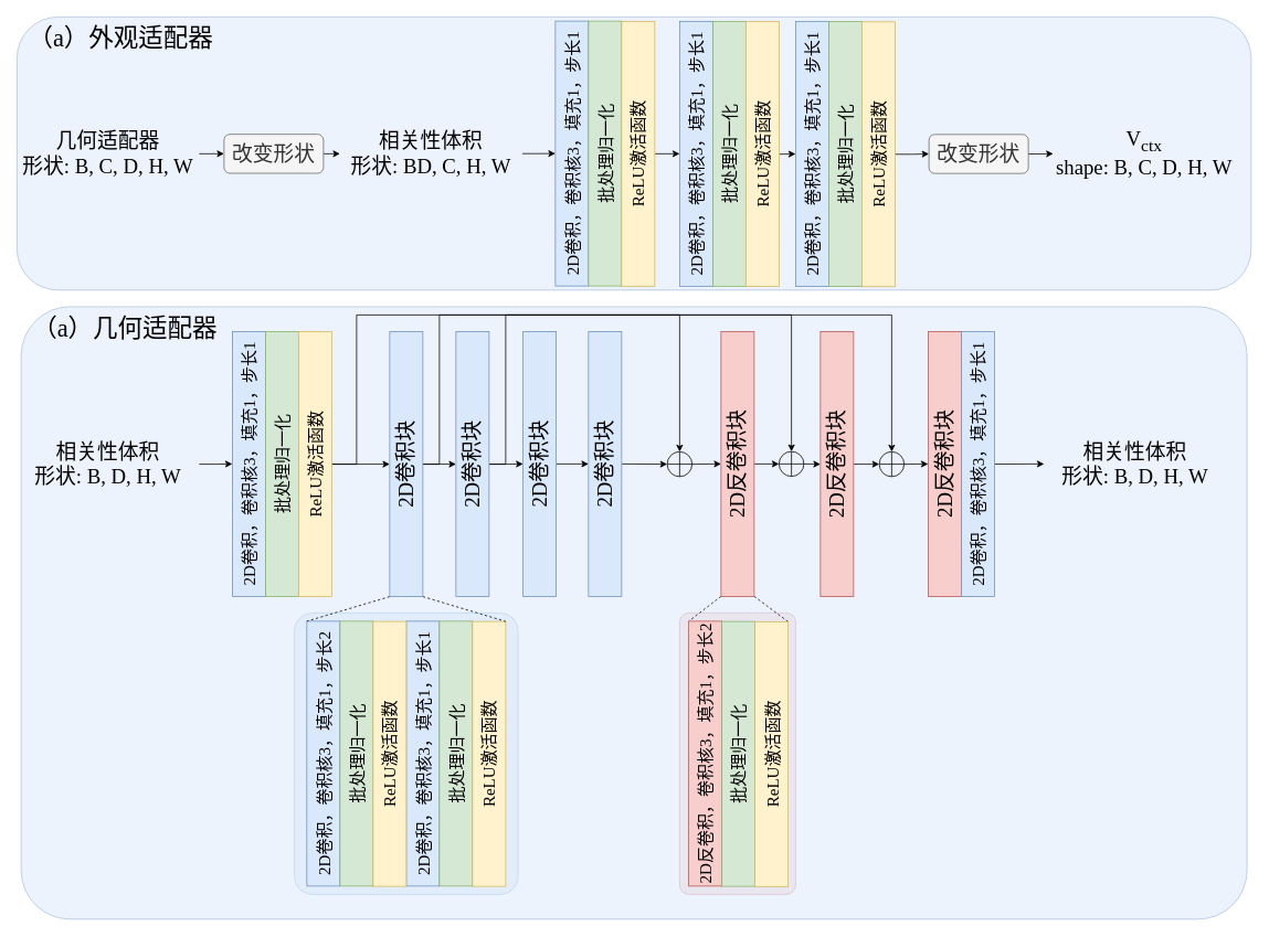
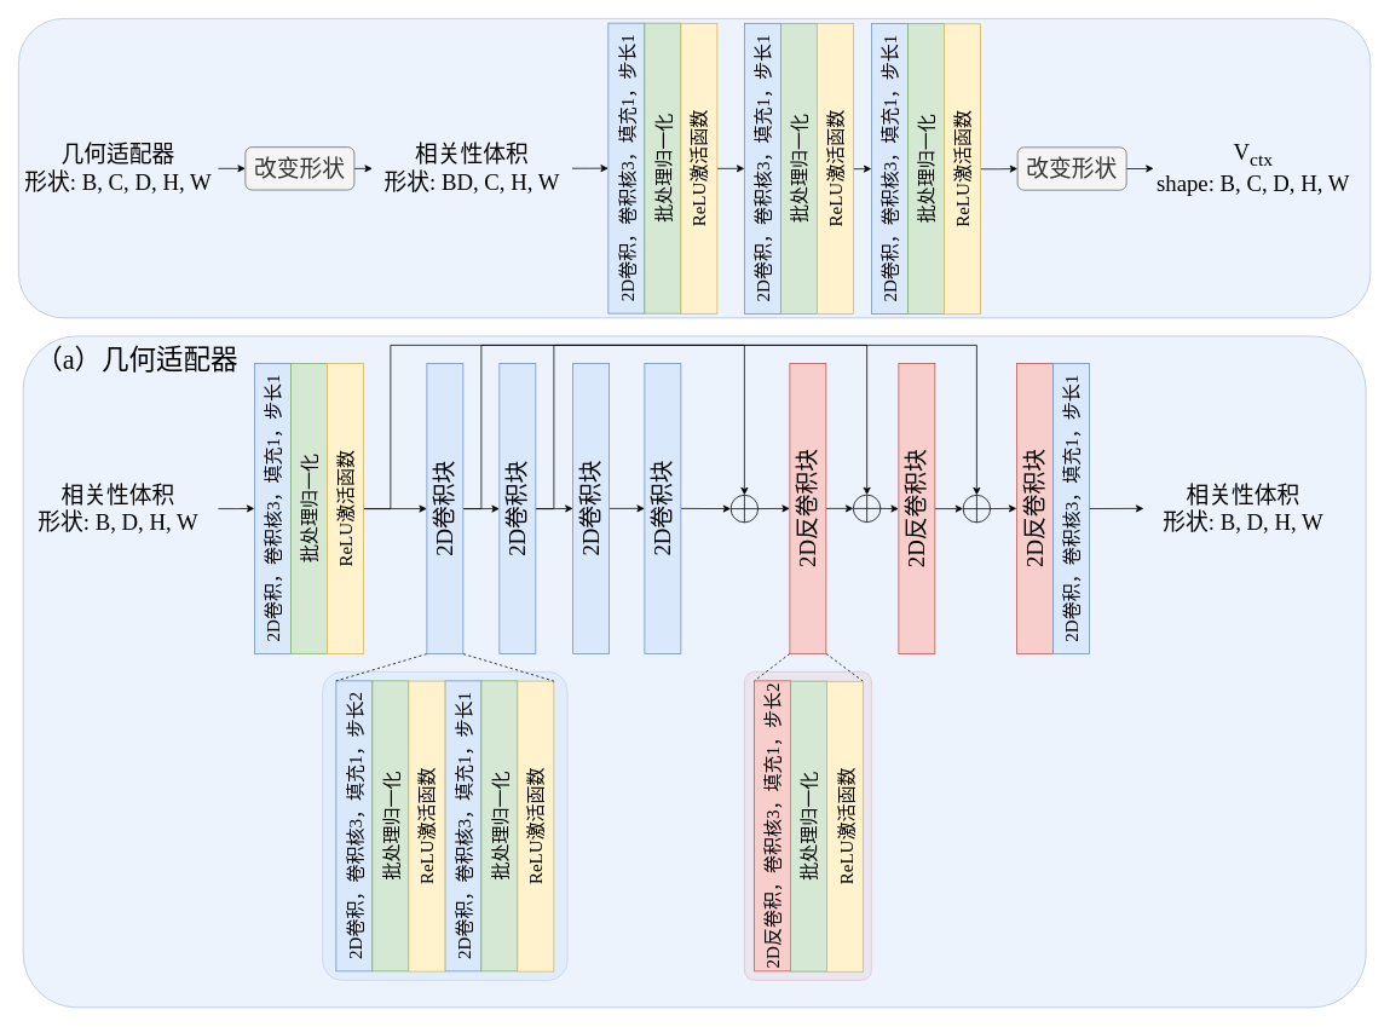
  <mxCell id="0" />
  <mxCell id="1" parent="0" />
  <mxCell id="2" value="" style="rounded=1;whiteSpace=wrap;html=1;fillColor=#f8cecc;strokeColor=#b85450;opacity=50;arcSize=8;" vertex="1" parent="1"><mxGeometry x="820" y="740" width="140" height="340" as="geometry" /></mxCell>
  <mxCell id="3" value="" style="rounded=1;whiteSpace=wrap;html=1;fillColor=#dae8fc;strokeColor=#6c8ebf;opacity=50;arcSize=8;" vertex="1" parent="1"><mxGeometry x="355" y="740" width="270" height="340" as="geometry" /></mxCell>
  <mxCell id="4" value="" style="rounded=1;whiteSpace=wrap;html=1;fillColor=#dae8fc;strokeColor=#6c8ebf;opacity=50;arcSize=8;" parent="1" vertex="1"><mxGeometry x="25" y="370" width="1480" height="740" as="geometry" /></mxCell>
  <mxCell id="5" value="" style="rounded=1;whiteSpace=wrap;html=1;fillColor=#dae8fc;strokeColor=#6c8ebf;opacity=50;" parent="1" vertex="1"><mxGeometry x="20" y="20" width="1490" height="330" as="geometry" /></mxCell>
  <mxCell id="6" value="&lt;font&gt;2D卷积，卷积核3，填充1，步长1&lt;/font&gt;" style="rounded=0;whiteSpace=wrap;html=1;rotation=-90;fontSize=20;fontFamily=Times New Roman;fillColor=#dae8fc;strokeColor=#6c8ebf;" parent="1" vertex="1"><mxGeometry x="530" y="165" width="320" height="40" as="geometry" /></mxCell>
  <mxCell id="7" value="" style="endArrow=classic;html=1;rounded=0;entryX=0;entryY=0.5;entryDx=0;entryDy=0;exitX=1;exitY=0.5;exitDx=0;exitDy=0;" parent="1" source="8" target="10" edge="1"><mxGeometry width="50" height="50" relative="1" as="geometry"><mxPoint x="320" y="209.99" as="sourcePoint" /><mxPoint x="310" y="179.99" as="targetPoint" /></mxGeometry></mxCell>
  <mxCell id="8" value="几何适配器&lt;div&gt;形状: B, C, D, H, W&lt;/div&gt;" style="text;html=1;align=center;verticalAlign=middle;whiteSpace=wrap;rounded=0;fontFamily=Times New Roman;fontSize=25;" parent="1" vertex="1"><mxGeometry x="20" y="152.62" width="220" height="65.26" as="geometry" /></mxCell>
  <mxCell id="9" style="edgeStyle=orthogonalEdgeStyle;rounded=0;orthogonalLoop=1;jettySize=auto;html=1;entryX=0;entryY=0.5;entryDx=0;entryDy=0;" parent="1" source="10" target="12" edge="1"><mxGeometry relative="1" as="geometry" /></mxCell>
  <mxCell id="10" value="改变形状" style="rounded=1;whiteSpace=wrap;html=1;fontFamily=Times New Roman;fontSize=25;fillColor=#f5f5f5;fontColor=#333333;strokeColor=#666666;" parent="1" vertex="1"><mxGeometry x="270" y="161.73" width="120" height="47.11" as="geometry" /></mxCell>
  <mxCell id="11" style="edgeStyle=orthogonalEdgeStyle;rounded=0;orthogonalLoop=1;jettySize=auto;html=1;entryX=0.5;entryY=0;entryDx=0;entryDy=0;" parent="1" source="12" target="6" edge="1"><mxGeometry relative="1" as="geometry" /></mxCell>
  <mxCell id="12" value="相关性体积&lt;div&gt;形状: BD, C, H, W&lt;/div&gt;" style="text;html=1;align=center;verticalAlign=middle;whiteSpace=wrap;rounded=0;fontFamily=Times New Roman;fontSize=25;" parent="1" vertex="1"><mxGeometry x="410" y="152.37" width="220" height="65.26" as="geometry" /></mxCell>
  <mxCell id="13" value="批处理归一化" style="rounded=0;whiteSpace=wrap;html=1;rotation=-90;fontSize=20;fontFamily=Times New Roman;fillColor=#d5e8d4;strokeColor=#82b366;" parent="1" vertex="1"><mxGeometry x="570" y="165" width="320" height="40" as="geometry" /></mxCell>
  <mxCell id="14" style="rounded=0;orthogonalLoop=1;jettySize=auto;html=1;entryX=0.5;entryY=0;entryDx=0;entryDy=0;" parent="1" source="15" target="22" edge="1"><mxGeometry relative="1" as="geometry"><mxPoint x="820" y="185.26" as="targetPoint" /></mxGeometry></mxCell>
  <mxCell id="15" value="ReLU激活函数" style="rounded=0;whiteSpace=wrap;html=1;rotation=-90;fontSize=20;fontFamily=Times New Roman;fillColor=#fff2cc;strokeColor=#d6b656;" parent="1" vertex="1"><mxGeometry x="610" y="165.29" width="320" height="40" as="geometry" /></mxCell>
  <mxCell id="16" style="edgeStyle=orthogonalEdgeStyle;rounded=0;orthogonalLoop=1;jettySize=auto;html=1;entryX=0.5;entryY=0;entryDx=0;entryDy=0;" parent="1" target="25" edge="1"><mxGeometry relative="1" as="geometry"><mxPoint x="910" y="185.273" as="sourcePoint" /><mxPoint x="960" y="185.27" as="targetPoint" /></mxGeometry></mxCell>
  <mxCell id="17" style="edgeStyle=orthogonalEdgeStyle;rounded=0;orthogonalLoop=1;jettySize=auto;html=1;entryX=0;entryY=0.5;entryDx=0;entryDy=0;exitX=0.5;exitY=1;exitDx=0;exitDy=0;" parent="1" source="27" target="19" edge="1"><mxGeometry relative="1" as="geometry"><mxPoint x="1191" y="210.52" as="targetPoint" /><mxPoint x="1101" y="185.547" as="sourcePoint" /></mxGeometry></mxCell>
  <mxCell id="18" style="edgeStyle=orthogonalEdgeStyle;rounded=0;orthogonalLoop=1;jettySize=auto;html=1;entryX=0;entryY=0.5;entryDx=0;entryDy=0;" parent="1" source="19" target="20" edge="1"><mxGeometry relative="1" as="geometry" /></mxCell>
  <mxCell id="19" value="改变形状" style="rounded=1;whiteSpace=wrap;html=1;fontFamily=Times New Roman;fontSize=25;fillColor=#f5f5f5;fontColor=#333333;strokeColor=#666666;" parent="1" vertex="1"><mxGeometry x="1121" y="161.94" width="120" height="47.11" as="geometry" /></mxCell>
  <mxCell id="20" value="V&lt;sub&gt;ctx&lt;/sub&gt;&lt;div&gt;shape: B, C, D, H, W&lt;/div&gt;" style="text;html=1;align=center;verticalAlign=middle;whiteSpace=wrap;rounded=0;fontFamily=Times New Roman;fontSize=25;" parent="1" vertex="1"><mxGeometry x="1271" y="152.62" width="220" height="65.26" as="geometry" /></mxCell>
- <mxCell id="21" value="&lt;font&gt;（a）外观适配器&lt;/font&gt;" style="text;html=1;align=center;verticalAlign=middle;resizable=0;points=[];autosize=1;strokeColor=none;fillColor=none;fontSize=30;fontFamily=Times New Roman;" parent="1" vertex="1"><mxGeometry x="20" y="20" width="250" height="50" as="geometry" /></mxCell>
  <mxCell id="22" value="&lt;font&gt;2D卷积，卷积核3，填充1，步长1&lt;/font&gt;" style="rounded=0;whiteSpace=wrap;html=1;rotation=-90;fontSize=20;fontFamily=Times New Roman;fillColor=#dae8fc;strokeColor=#6c8ebf;" vertex="1" parent="1"><mxGeometry x="680" y="165.29" width="320" height="40" as="geometry" /></mxCell>
  <mxCell id="23" value="批处理归一化" style="rounded=0;whiteSpace=wrap;html=1;rotation=-90;fontSize=20;fontFamily=Times New Roman;fillColor=#d5e8d4;strokeColor=#82b366;" vertex="1" parent="1"><mxGeometry x="720" y="165.29" width="320" height="40" as="geometry" /></mxCell>
  <mxCell id="24" value="ReLU激活函数" style="rounded=0;whiteSpace=wrap;html=1;rotation=-90;fontSize=20;fontFamily=Times New Roman;fillColor=#fff2cc;strokeColor=#d6b656;" vertex="1" parent="1"><mxGeometry x="760" y="165.58" width="320" height="40" as="geometry" /></mxCell>
  <mxCell id="25" value="&lt;font&gt;2D卷积，卷积核3，填充1，步长1&lt;/font&gt;" style="rounded=0;whiteSpace=wrap;html=1;rotation=-90;fontSize=20;fontFamily=Times New Roman;fillColor=#dae8fc;strokeColor=#6c8ebf;" vertex="1" parent="1"><mxGeometry x="820" y="165.58" width="320" height="40" as="geometry" /></mxCell>
  <mxCell id="26" value="批处理归一化" style="rounded=0;whiteSpace=wrap;html=1;rotation=-90;fontSize=20;fontFamily=Times New Roman;fillColor=#d5e8d4;strokeColor=#82b366;" vertex="1" parent="1"><mxGeometry x="860" y="165.58" width="320" height="40" as="geometry" /></mxCell>
  <mxCell id="27" value="ReLU激活函数" style="rounded=0;whiteSpace=wrap;html=1;rotation=-90;fontSize=20;fontFamily=Times New Roman;fillColor=#fff2cc;strokeColor=#d6b656;" vertex="1" parent="1"><mxGeometry x="900" y="165.87" width="320" height="40" as="geometry" /></mxCell>
  <mxCell id="28" value="&lt;font&gt;2D卷积，卷积核3，填充1，步长1&lt;/font&gt;" style="rounded=0;whiteSpace=wrap;html=1;rotation=-90;fontSize=20;fontFamily=Times New Roman;fillColor=#dae8fc;strokeColor=#6c8ebf;" vertex="1" parent="1"><mxGeometry x="350" y="890" width="320" height="40" as="geometry" /></mxCell>
  <mxCell id="29" value="批处理归一化" style="rounded=0;whiteSpace=wrap;html=1;rotation=-90;fontSize=20;fontFamily=Times New Roman;fillColor=#d5e8d4;strokeColor=#82b366;" vertex="1" parent="1"><mxGeometry x="390" y="890" width="320" height="40" as="geometry" /></mxCell>
  <mxCell id="30" value="ReLU激活函数" style="rounded=0;whiteSpace=wrap;html=1;rotation=-90;fontSize=20;fontFamily=Times New Roman;fillColor=#fff2cc;strokeColor=#d6b656;" vertex="1" parent="1"><mxGeometry x="430" y="890.29" width="320" height="40" as="geometry" /></mxCell>
  <mxCell id="31" value="&lt;font&gt;2D卷积，卷积核3，填充1，步长2&lt;/font&gt;" style="rounded=0;whiteSpace=wrap;html=1;rotation=-90;fontSize=20;fontFamily=Times New Roman;fillColor=#dae8fc;strokeColor=#6c8ebf;" vertex="1" parent="1"><mxGeometry x="230" y="890" width="320" height="40" as="geometry" /></mxCell>
  <mxCell id="32" value="批处理归一化" style="rounded=0;whiteSpace=wrap;html=1;rotation=-90;fontSize=20;fontFamily=Times New Roman;fillColor=#d5e8d4;strokeColor=#82b366;" vertex="1" parent="1"><mxGeometry x="270" y="890" width="320" height="40" as="geometry" /></mxCell>
  <mxCell id="33" value="ReLU激活函数" style="rounded=0;whiteSpace=wrap;html=1;rotation=-90;fontSize=20;fontFamily=Times New Roman;fillColor=#fff2cc;strokeColor=#d6b656;" vertex="1" parent="1"><mxGeometry x="310" y="890.29" width="320" height="40" as="geometry" /></mxCell>
  <mxCell id="34" value="&lt;font&gt;2D卷积，卷积核3，填充1，步长1&lt;/font&gt;" style="rounded=0;whiteSpace=wrap;html=1;rotation=-90;fontSize=20;fontFamily=Times New Roman;fillColor=#dae8fc;strokeColor=#6c8ebf;" vertex="1" parent="1"><mxGeometry x="140" y="540" width="320" height="40" as="geometry" /></mxCell>
  <mxCell id="35" value="批处理归一化" style="rounded=0;whiteSpace=wrap;html=1;rotation=-90;fontSize=20;fontFamily=Times New Roman;fillColor=#d5e8d4;strokeColor=#82b366;" vertex="1" parent="1"><mxGeometry x="180" y="540" width="320" height="40" as="geometry" /></mxCell>
  <mxCell id="36" style="rounded=0;orthogonalLoop=1;jettySize=auto;html=1;exitX=0.5;exitY=1;exitDx=0;exitDy=0;entryX=0.5;entryY=0;entryDx=0;entryDy=0;" edge="1" parent="1" source="38" target="45"><mxGeometry relative="1" as="geometry" /></mxCell>
  <mxCell id="37" style="edgeStyle=orthogonalEdgeStyle;shape=connector;rounded=0;orthogonalLoop=1;jettySize=auto;html=1;exitX=0.5;exitY=1;exitDx=0;exitDy=0;entryX=0.5;entryY=0;entryDx=0;entryDy=0;strokeColor=default;align=center;verticalAlign=middle;fontFamily=Helvetica;fontSize=11;fontColor=default;labelBackgroundColor=default;endArrow=classic;" edge="1" parent="1" source="38" target="64"><mxGeometry relative="1" as="geometry"><Array as="points"><mxPoint x="430" y="560" /><mxPoint x="430" y="380" /><mxPoint x="1076" y="380" /></Array></mxGeometry></mxCell>
  <mxCell id="38" value="ReLU激活函数" style="rounded=0;whiteSpace=wrap;html=1;rotation=-90;fontSize=20;fontFamily=Times New Roman;fillColor=#fff2cc;strokeColor=#d6b656;" vertex="1" parent="1"><mxGeometry x="220" y="540.29" width="320" height="40" as="geometry" /></mxCell>
  <mxCell id="39" style="edgeStyle=orthogonalEdgeStyle;rounded=0;orthogonalLoop=1;jettySize=auto;html=1;exitX=1;exitY=0.5;exitDx=0;exitDy=0;entryX=0.5;entryY=0;entryDx=0;entryDy=0;" edge="1" parent="1" source="40" target="34"><mxGeometry relative="1" as="geometry" /></mxCell>
  <mxCell id="40" value="相关性体积&lt;br&gt;&lt;div&gt;形状: B, D, H, W&lt;/div&gt;" style="text;html=1;align=center;verticalAlign=middle;whiteSpace=wrap;rounded=0;fontFamily=Times New Roman;fontSize=25;" vertex="1" parent="1"><mxGeometry x="20" y="527.66" width="220" height="65.26" as="geometry" /></mxCell>
  <mxCell id="41" style="edgeStyle=orthogonalEdgeStyle;rounded=0;orthogonalLoop=1;jettySize=auto;html=1;exitX=0.5;exitY=1;exitDx=0;exitDy=0;entryX=0.5;entryY=0;entryDx=0;entryDy=0;" edge="1" parent="1" source="45" target="48"><mxGeometry relative="1" as="geometry" /></mxCell>
  <mxCell id="42" style="rounded=0;orthogonalLoop=1;jettySize=auto;html=1;exitX=0;exitY=0;exitDx=0;exitDy=0;entryX=1;entryY=0;entryDx=0;entryDy=0;endArrow=none;startFill=0;dashed=1;" edge="1" parent="1" source="45" target="31"><mxGeometry relative="1" as="geometry" /></mxCell>
  <mxCell id="43" style="edgeStyle=none;shape=connector;rounded=0;orthogonalLoop=1;jettySize=auto;html=1;exitX=0;exitY=1;exitDx=0;exitDy=0;entryX=1;entryY=1;entryDx=0;entryDy=0;dashed=1;strokeColor=default;align=center;verticalAlign=middle;fontFamily=Helvetica;fontSize=11;fontColor=default;labelBackgroundColor=default;startFill=0;endArrow=none;" edge="1" parent="1" source="45" target="30"><mxGeometry relative="1" as="geometry" /></mxCell>
  <mxCell id="44" style="edgeStyle=orthogonalEdgeStyle;shape=connector;rounded=0;orthogonalLoop=1;jettySize=auto;html=1;entryX=0.5;entryY=0;entryDx=0;entryDy=0;strokeColor=default;align=center;verticalAlign=middle;fontFamily=Helvetica;fontSize=11;fontColor=default;labelBackgroundColor=default;endArrow=classic;exitX=0.5;exitY=1;exitDx=0;exitDy=0;" edge="1" parent="1" source="45" target="60"><mxGeometry relative="1" as="geometry"><Array as="points"><mxPoint x="530" y="560" /><mxPoint x="530" y="380" /><mxPoint x="955" y="380" /></Array></mxGeometry></mxCell>
  <mxCell id="45" value="2D卷积块" style="rounded=0;whiteSpace=wrap;html=1;rotation=-90;fontSize=25;fontFamily=Times New Roman;fillColor=#dae8fc;strokeColor=#6c8ebf;" vertex="1" parent="1"><mxGeometry x="330" y="540.29" width="320" height="40" as="geometry" /></mxCell>
  <mxCell id="46" style="edgeStyle=orthogonalEdgeStyle;rounded=0;orthogonalLoop=1;jettySize=auto;html=1;entryX=0.5;entryY=0;entryDx=0;entryDy=0;" edge="1" parent="1" source="48" target="50"><mxGeometry relative="1" as="geometry" /></mxCell>
  <mxCell id="47" style="edgeStyle=orthogonalEdgeStyle;shape=connector;rounded=0;orthogonalLoop=1;jettySize=auto;html=1;exitX=0.5;exitY=1;exitDx=0;exitDy=0;entryX=0.5;entryY=0;entryDx=0;entryDy=0;strokeColor=default;align=center;verticalAlign=middle;fontFamily=Helvetica;fontSize=11;fontColor=default;labelBackgroundColor=default;endArrow=classic;" edge="1" parent="1" source="48" target="54"><mxGeometry relative="1" as="geometry"><Array as="points"><mxPoint x="610" y="560" /><mxPoint x="610" y="380" /><mxPoint x="820" y="380" /></Array></mxGeometry></mxCell>
  <mxCell id="48" value="2D卷积块" style="rounded=0;whiteSpace=wrap;html=1;rotation=-90;fontSize=25;fontFamily=Times New Roman;fillColor=#dae8fc;strokeColor=#6c8ebf;" vertex="1" parent="1"><mxGeometry x="410" y="540.29" width="320" height="40" as="geometry" /></mxCell>
  <mxCell id="49" style="rounded=0;orthogonalLoop=1;jettySize=auto;html=1;entryX=0.5;entryY=0;entryDx=0;entryDy=0;" edge="1" parent="1" source="50" target="52"><mxGeometry relative="1" as="geometry" /></mxCell>
  <mxCell id="50" value="2D卷积块" style="rounded=0;whiteSpace=wrap;html=1;rotation=-90;fontSize=25;fontFamily=Times New Roman;fillColor=#dae8fc;strokeColor=#6c8ebf;" vertex="1" parent="1"><mxGeometry x="491" y="540" width="320" height="40" as="geometry" /></mxCell>
  <mxCell id="51" style="edgeStyle=none;shape=connector;rounded=0;orthogonalLoop=1;jettySize=auto;html=1;exitX=0.5;exitY=1;exitDx=0;exitDy=0;entryX=0;entryY=0.5;entryDx=0;entryDy=0;strokeColor=default;align=center;verticalAlign=middle;fontFamily=Helvetica;fontSize=11;fontColor=default;labelBackgroundColor=default;endArrow=classic;" edge="1" parent="1" source="52" target="54"><mxGeometry relative="1" as="geometry" /></mxCell>
  <mxCell id="52" value="2D卷积块" style="rounded=0;whiteSpace=wrap;html=1;rotation=-90;fontSize=25;fontFamily=Times New Roman;fillColor=#dae8fc;strokeColor=#6c8ebf;" vertex="1" parent="1"><mxGeometry x="570" y="540" width="320" height="40" as="geometry" /></mxCell>
  <mxCell id="53" style="edgeStyle=none;shape=connector;rounded=0;orthogonalLoop=1;jettySize=auto;html=1;entryX=0.5;entryY=0;entryDx=0;entryDy=0;strokeColor=default;align=center;verticalAlign=middle;fontFamily=Helvetica;fontSize=11;fontColor=default;labelBackgroundColor=default;endArrow=classic;" edge="1" parent="1" source="54" target="58"><mxGeometry relative="1" as="geometry" /></mxCell>
  <mxCell id="54" value="" style="shape=orEllipse;perimeter=ellipsePerimeter;whiteSpace=wrap;html=1;backgroundOutline=1;fontFamily=Helvetica;fontSize=11;fontColor=default;labelBackgroundColor=default;fillColor=none;" vertex="1" parent="1"><mxGeometry x="805" y="545.29" width="30" height="30" as="geometry" /></mxCell>
  <mxCell id="55" style="edgeStyle=none;shape=connector;rounded=0;orthogonalLoop=1;jettySize=auto;html=1;entryX=0;entryY=0.5;entryDx=0;entryDy=0;strokeColor=default;align=center;verticalAlign=middle;fontFamily=Helvetica;fontSize=11;fontColor=default;labelBackgroundColor=default;endArrow=classic;" edge="1" parent="1" source="58" target="60"><mxGeometry relative="1" as="geometry" /></mxCell>
  <mxCell id="56" style="edgeStyle=none;shape=connector;rounded=0;orthogonalLoop=1;jettySize=auto;html=1;exitX=0;exitY=0;exitDx=0;exitDy=0;entryX=1;entryY=0;entryDx=0;entryDy=0;strokeColor=light-dark(#000000, #9577a3);align=center;verticalAlign=middle;fontFamily=Helvetica;fontSize=11;fontColor=default;labelBackgroundColor=default;endArrow=none;dashed=1;endFill=1;fillColor=#e1d5e7;startFill=0;" edge="1" parent="1" source="58" target="69"><mxGeometry relative="1" as="geometry" /></mxCell>
  <mxCell id="57" style="edgeStyle=none;shape=connector;rounded=0;orthogonalLoop=1;jettySize=auto;html=1;exitX=0;exitY=1;exitDx=0;exitDy=0;entryX=1;entryY=1;entryDx=0;entryDy=0;strokeColor=default;align=center;verticalAlign=middle;fontFamily=Helvetica;fontSize=11;fontColor=default;labelBackgroundColor=default;endArrow=none;startFill=0;dashed=1;" edge="1" parent="1" source="58" target="71"><mxGeometry relative="1" as="geometry" /></mxCell>
  <mxCell id="58" value="2D反卷积块" style="rounded=0;whiteSpace=wrap;html=1;rotation=-90;fontSize=25;fontFamily=Times New Roman;fillColor=#f8cecc;strokeColor=#b85450;" vertex="1" parent="1"><mxGeometry x="730" y="540" width="320" height="40" as="geometry" /></mxCell>
  <mxCell id="59" style="edgeStyle=none;shape=connector;rounded=0;orthogonalLoop=1;jettySize=auto;html=1;entryX=0.5;entryY=0;entryDx=0;entryDy=0;strokeColor=default;align=center;verticalAlign=middle;fontFamily=Helvetica;fontSize=11;fontColor=default;labelBackgroundColor=default;endArrow=classic;" edge="1" parent="1" source="60" target="62"><mxGeometry relative="1" as="geometry" /></mxCell>
  <mxCell id="60" value="" style="shape=orEllipse;perimeter=ellipsePerimeter;whiteSpace=wrap;html=1;backgroundOutline=1;fontFamily=Helvetica;fontSize=11;fontColor=default;labelBackgroundColor=default;fillColor=none;" vertex="1" parent="1"><mxGeometry x="940" y="545" width="30" height="30" as="geometry" /></mxCell>
  <mxCell id="61" style="edgeStyle=none;shape=connector;rounded=0;orthogonalLoop=1;jettySize=auto;html=1;entryX=0;entryY=0.5;entryDx=0;entryDy=0;strokeColor=default;align=center;verticalAlign=middle;fontFamily=Helvetica;fontSize=11;fontColor=default;labelBackgroundColor=default;endArrow=classic;" edge="1" parent="1" source="62" target="64"><mxGeometry relative="1" as="geometry" /></mxCell>
  <mxCell id="62" value="2D反卷积块" style="rounded=0;whiteSpace=wrap;html=1;rotation=-90;fontSize=25;fontFamily=Times New Roman;fillColor=#f8cecc;strokeColor=#b85450;" vertex="1" parent="1"><mxGeometry x="850" y="540.29" width="320" height="40" as="geometry" /></mxCell>
  <mxCell id="63" style="edgeStyle=none;shape=connector;rounded=0;orthogonalLoop=1;jettySize=auto;html=1;entryX=0.5;entryY=0;entryDx=0;entryDy=0;strokeColor=default;align=center;verticalAlign=middle;fontFamily=Helvetica;fontSize=11;fontColor=default;labelBackgroundColor=default;endArrow=classic;" edge="1" parent="1" source="64" target="65"><mxGeometry relative="1" as="geometry" /></mxCell>
  <mxCell id="64" value="" style="shape=orEllipse;perimeter=ellipsePerimeter;whiteSpace=wrap;html=1;backgroundOutline=1;fontFamily=Helvetica;fontSize=11;fontColor=default;labelBackgroundColor=default;fillColor=none;" vertex="1" parent="1"><mxGeometry x="1061" y="545.29" width="30" height="30" as="geometry" /></mxCell>
  <mxCell id="65" value="2D反卷积块" style="rounded=0;whiteSpace=wrap;html=1;rotation=-90;fontSize=25;fontFamily=Times New Roman;fillColor=#f8cecc;strokeColor=#b85450;" vertex="1" parent="1"><mxGeometry x="980" y="540" width="320" height="40" as="geometry" /></mxCell>
  <mxCell id="66" style="edgeStyle=none;shape=connector;rounded=0;orthogonalLoop=1;jettySize=auto;html=1;strokeColor=default;align=center;verticalAlign=middle;fontFamily=Helvetica;fontSize=11;fontColor=default;labelBackgroundColor=default;endArrow=classic;entryX=0;entryY=0.5;entryDx=0;entryDy=0;" edge="1" parent="1" source="67" target="68"><mxGeometry relative="1" as="geometry"><mxPoint x="1270" y="560.29" as="targetPoint" /></mxGeometry></mxCell>
  <mxCell id="67" value="&lt;font&gt;2D卷积，卷积核3，填充1，步长1&lt;/font&gt;" style="rounded=0;whiteSpace=wrap;html=1;rotation=-90;fontSize=20;fontFamily=Times New Roman;fillColor=#dae8fc;strokeColor=#6c8ebf;" vertex="1" parent="1"><mxGeometry x="1020" y="540.29" width="320" height="40" as="geometry" /></mxCell>
  <mxCell id="68" value="相关性体积&lt;br&gt;&lt;div&gt;形状: B, D, H, W&lt;/div&gt;" style="text;html=1;align=center;verticalAlign=middle;whiteSpace=wrap;rounded=0;fontFamily=Times New Roman;fontSize=25;" vertex="1" parent="1"><mxGeometry x="1260" y="527.37" width="220" height="65.26" as="geometry" /></mxCell>
  <mxCell id="69" value="&lt;font&gt;2D反卷积，卷积核3，填充1，步长2&lt;/font&gt;" style="rounded=0;whiteSpace=wrap;html=1;rotation=-90;fontSize=20;fontFamily=Times New Roman;fillColor=#f8cecc;strokeColor=#b85450;" vertex="1" parent="1"><mxGeometry x="691" y="890" width="320" height="40" as="geometry" /></mxCell>
  <mxCell id="70" value="批处理归一化" style="rounded=0;whiteSpace=wrap;html=1;rotation=-90;fontSize=20;fontFamily=Times New Roman;fillColor=#d5e8d4;strokeColor=#82b366;" vertex="1" parent="1"><mxGeometry x="731" y="890.29" width="320" height="40" as="geometry" /></mxCell>
  <mxCell id="71" value="ReLU激活函数" style="rounded=0;whiteSpace=wrap;html=1;rotation=-90;fontSize=20;fontFamily=Times New Roman;fillColor=#fff2cc;strokeColor=#d6b656;" vertex="1" parent="1"><mxGeometry x="771" y="890.58" width="320" height="40" as="geometry" /></mxCell>
  <mxCell id="72" value="&lt;font&gt;（a）几何适配器&lt;/font&gt;" style="text;html=1;align=center;verticalAlign=middle;resizable=0;points=[];autosize=1;strokeColor=none;fillColor=none;fontSize=30;fontFamily=Times New Roman;" vertex="1" parent="1"><mxGeometry x="25" y="370" width="250" height="50" as="geometry" /></mxCell>
